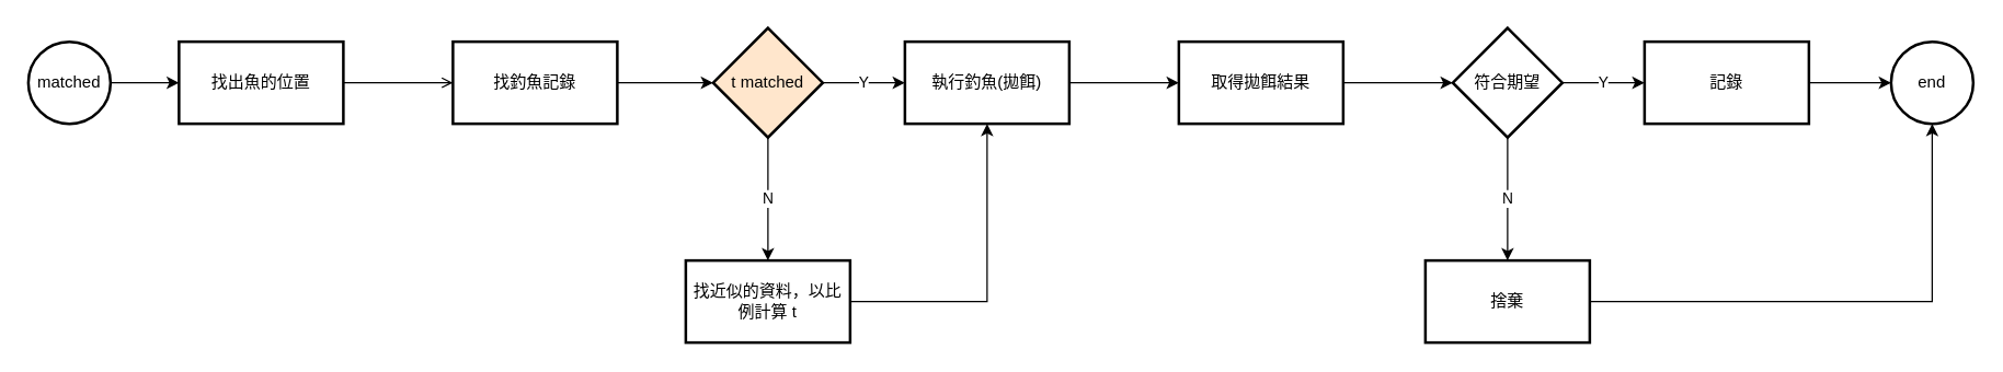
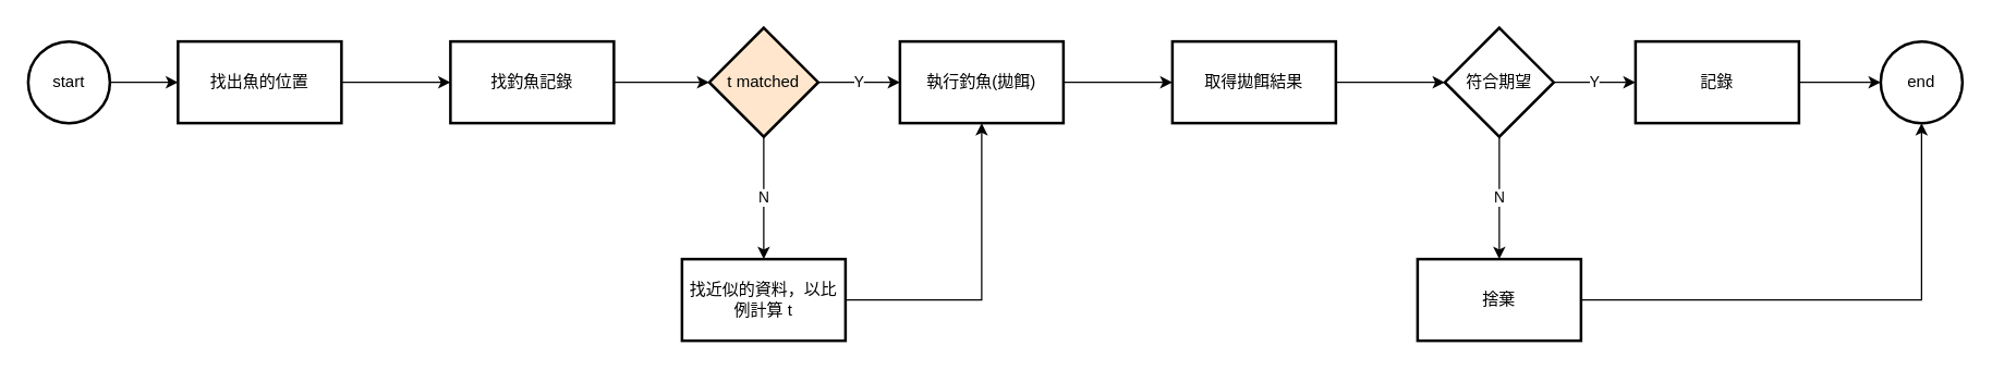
  <mxCell id="0" />
  <mxCell id="1" parent="0" />
  <mxCell id="2" value="" style="edgeStyle=orthogonalEdgeStyle;rounded=0;orthogonalLoop=1;jettySize=auto;html=1;" parent="1" source="3" target="5" edge="1"><mxGeometry relative="1" as="geometry" /></mxCell>
- <mxCell id="3" value="matched" style="strokeWidth=2;html=1;shape=mxgraph.flowchart.start_2;whiteSpace=wrap;" parent="1" vertex="1"><mxGeometry x="20" y="30" width="60" height="60" as="geometry" /></mxCell>
- <mxCell id="4" value="" style="edgeStyle=orthogonalEdgeStyle;rounded=0;orthogonalLoop=1;jettySize=auto;html=1;endArrow=open;" parent="1" source="5" target="7" edge="1"><mxGeometry relative="1" as="geometry" /></mxCell>
+ <mxCell id="3" value="start" style="strokeWidth=2;html=1;shape=mxgraph.flowchart.start_2;whiteSpace=wrap;" parent="1" vertex="1"><mxGeometry x="20" y="30" width="60" height="60" as="geometry" /></mxCell>
+ <mxCell id="4" value="" style="edgeStyle=orthogonalEdgeStyle;rounded=0;orthogonalLoop=1;jettySize=auto;html=1;" parent="1" source="5" target="7" edge="1"><mxGeometry relative="1" as="geometry" /></mxCell>
  <mxCell id="5" value="找出魚的位置" style="whiteSpace=wrap;html=1;strokeWidth=2;" parent="1" vertex="1"><mxGeometry x="130" y="30" width="120" height="60" as="geometry" /></mxCell>
  <mxCell id="6" value="" style="edgeStyle=orthogonalEdgeStyle;rounded=0;orthogonalLoop=1;jettySize=auto;html=1;" parent="1" source="7" target="10" edge="1"><mxGeometry relative="1" as="geometry" /></mxCell>
  <mxCell id="7" value="找釣魚記錄" style="whiteSpace=wrap;html=1;strokeWidth=2;" parent="1" vertex="1"><mxGeometry x="330" y="30" width="120" height="60" as="geometry" /></mxCell>
  <mxCell id="8" value="Y" style="edgeStyle=orthogonalEdgeStyle;rounded=0;orthogonalLoop=1;jettySize=auto;html=1;" parent="1" source="10" target="12" edge="1"><mxGeometry relative="1" as="geometry" /></mxCell>
  <mxCell id="9" value="N" style="edgeStyle=orthogonalEdgeStyle;rounded=0;orthogonalLoop=1;jettySize=auto;html=1;" parent="1" source="10" target="14" edge="1"><mxGeometry relative="1" as="geometry" /></mxCell>
  <mxCell id="10" value="t matched" style="rhombus;whiteSpace=wrap;html=1;strokeWidth=2;fillColor=#ffe6cc;" parent="1" vertex="1"><mxGeometry x="520" y="20" width="80" height="80" as="geometry" /></mxCell>
  <mxCell id="11" value="" style="edgeStyle=orthogonalEdgeStyle;rounded=0;orthogonalLoop=1;jettySize=auto;html=1;" parent="1" source="12" target="16" edge="1"><mxGeometry relative="1" as="geometry" /></mxCell>
  <mxCell id="12" value="執行釣魚(拋餌)" style="whiteSpace=wrap;html=1;strokeWidth=2;" parent="1" vertex="1"><mxGeometry x="660" y="30" width="120" height="60" as="geometry" /></mxCell>
  <mxCell id="13" style="edgeStyle=orthogonalEdgeStyle;rounded=0;orthogonalLoop=1;jettySize=auto;html=1;exitX=1;exitY=0.5;exitDx=0;exitDy=0;entryX=0.5;entryY=1;entryDx=0;entryDy=0;" parent="1" source="14" target="12" edge="1"><mxGeometry relative="1" as="geometry" /></mxCell>
  <mxCell id="14" value="找近似的資料，以比例計算 t" style="whiteSpace=wrap;html=1;strokeWidth=2;" parent="1" vertex="1"><mxGeometry x="500" y="190" width="120" height="60" as="geometry" /></mxCell>
  <mxCell id="15" value="" style="edgeStyle=orthogonalEdgeStyle;rounded=0;orthogonalLoop=1;jettySize=auto;html=1;" parent="1" source="16" target="19" edge="1"><mxGeometry relative="1" as="geometry" /></mxCell>
  <mxCell id="16" value="取得拋餌結果" style="whiteSpace=wrap;html=1;strokeWidth=2;" parent="1" vertex="1"><mxGeometry x="860" y="30" width="120" height="60" as="geometry" /></mxCell>
  <mxCell id="17" value="Y" style="edgeStyle=orthogonalEdgeStyle;rounded=0;orthogonalLoop=1;jettySize=auto;html=1;" parent="1" source="19" target="21" edge="1"><mxGeometry relative="1" as="geometry" /></mxCell>
  <mxCell id="18" value="N" style="edgeStyle=orthogonalEdgeStyle;rounded=0;orthogonalLoop=1;jettySize=auto;html=1;" parent="1" source="19" target="23" edge="1"><mxGeometry relative="1" as="geometry" /></mxCell>
  <mxCell id="19" value="符合期望" style="rhombus;whiteSpace=wrap;html=1;strokeWidth=2;" parent="1" vertex="1"><mxGeometry x="1060" y="20" width="80" height="80" as="geometry" /></mxCell>
  <mxCell id="20" value="" style="edgeStyle=orthogonalEdgeStyle;rounded=0;orthogonalLoop=1;jettySize=auto;html=1;" parent="1" source="21" target="24" edge="1"><mxGeometry relative="1" as="geometry" /></mxCell>
  <mxCell id="21" value="記錄" style="whiteSpace=wrap;html=1;strokeWidth=2;" parent="1" vertex="1"><mxGeometry x="1200" y="30" width="120" height="60" as="geometry" /></mxCell>
  <mxCell id="22" value="" style="edgeStyle=orthogonalEdgeStyle;rounded=0;orthogonalLoop=1;jettySize=auto;html=1;" parent="1" source="23" target="24" edge="1"><mxGeometry relative="1" as="geometry" /></mxCell>
  <mxCell id="23" value="捨棄" style="whiteSpace=wrap;html=1;strokeWidth=2;" parent="1" vertex="1"><mxGeometry x="1040" y="190" width="120" height="60" as="geometry" /></mxCell>
  <mxCell id="24" value="end" style="ellipse;whiteSpace=wrap;html=1;strokeWidth=2;" parent="1" vertex="1"><mxGeometry x="1380" y="30" width="60" height="60" as="geometry" /></mxCell>
